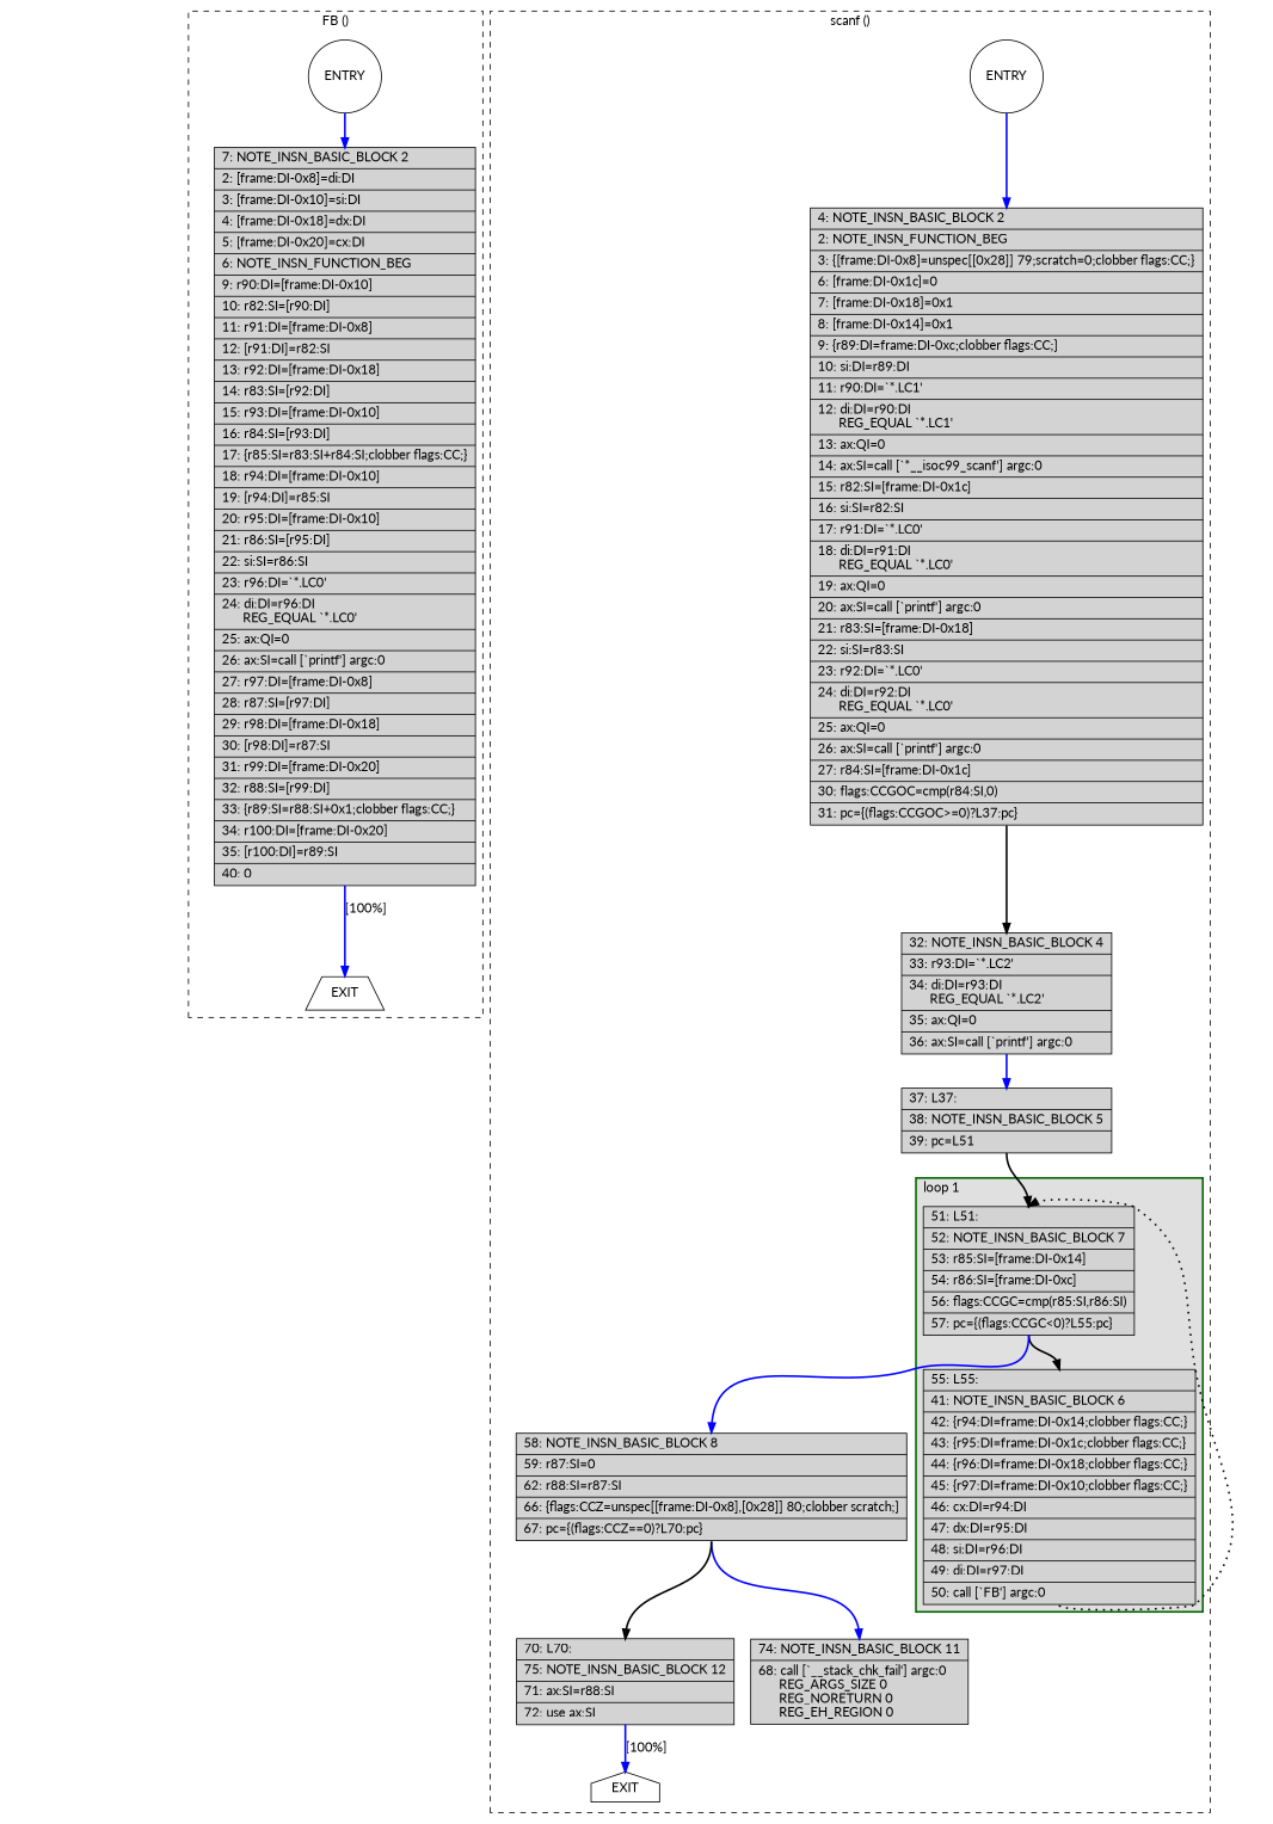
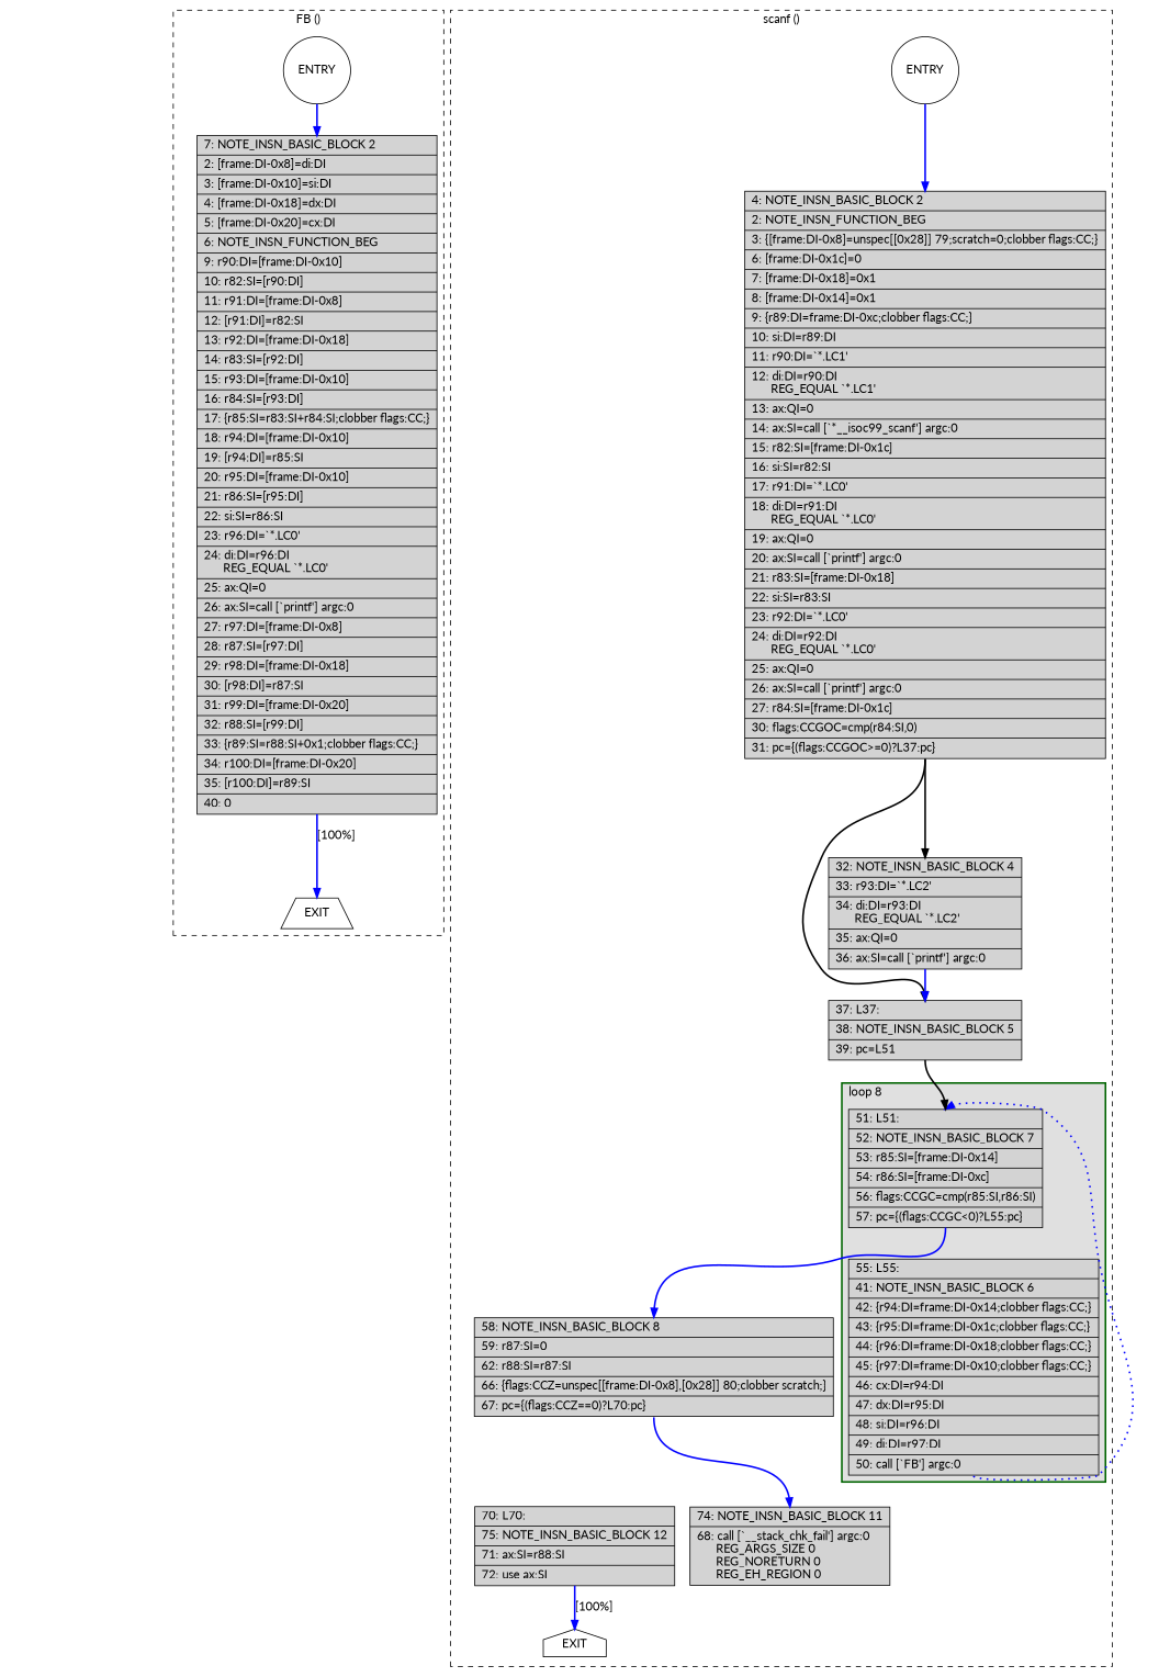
  digraph {
    fontname=Lato
    node [fillcolor=lightgrey fontname=Lato shape=record style=filled]
    edge [constraint=true fontname=Lato headport=n style="solid,bold" tailport=s color=blue weight=100]
    n1 [fillcolor=white label=ENTRY shape=circle]
    n2 [fillcolor=white label=EXIT shape=trapezium]
    n3 [label="{\ \ \ \ 7:\ NOTE_INSN_BASIC_BLOCK\ 2\l|\ \ \ \ 2:\ [frame:DI-0x8]=di:DI\l|\ \ \ \ 3:\ [frame:DI-0x10]=si:DI\l|\ \ \ \ 4:\ [frame:DI-0x18]=dx:DI\l|\ \ \ \ 5:\ [frame:DI-0x20]=cx:DI\l|\ \ \ \ 6:\ NOTE_INSN_FUNCTION_BEG\l|\ \ \ \ 9:\ r90:DI=[frame:DI-0x10]\l|\ \ \ 10:\ r82:SI=[r90:DI]\l|\ \ \ 11:\ r91:DI=[frame:DI-0x8]\l|\ \ \ 12:\ [r91:DI]=r82:SI\l|\ \ \ 13:\ r92:DI=[frame:DI-0x18]\l|\ \ \ 14:\ r83:SI=[r92:DI]\l|\ \ \ 15:\ r93:DI=[frame:DI-0x10]\l|\ \ \ 16:\ r84:SI=[r93:DI]\l|\ \ \ 17:\ \{r85:SI=r83:SI+r84:SI;clobber\ flags:CC;\}\l|\ \ \ 18:\ r94:DI=[frame:DI-0x10]\l|\ \ \ 19:\ [r94:DI]=r85:SI\l|\ \ \ 20:\ r95:DI=[frame:DI-0x10]\l|\ \ \ 21:\ r86:SI=[r95:DI]\l|\ \ \ 22:\ si:SI=r86:SI\l|\ \ \ 23:\ r96:DI=`*.LC0'\l|\ \ \ 24:\ di:DI=r96:DI\l\ \ \ \ \ \ REG_EQUAL\ `*.LC0'\l|\ \ \ 25:\ ax:QI=0\l|\ \ \ 26:\ ax:SI=call\ [`printf']\ argc:0\l|\ \ \ 27:\ r97:DI=[frame:DI-0x8]\l|\ \ \ 28:\ r87:SI=[r97:DI]\l|\ \ \ 29:\ r98:DI=[frame:DI-0x18]\l|\ \ \ 30:\ [r98:DI]=r87:SI\l|\ \ \ 31:\ r99:DI=[frame:DI-0x20]\l|\ \ \ 32:\ r88:SI=[r99:DI]\l|\ \ \ 33:\ \{r89:SI=r88:SI+0x1;clobber\ flags:CC;\}\l|\ \ \ 34:\ r100:DI=[frame:DI-0x20]\l|\ \ \ 35:\ [r100:DI]=r89:SI\l|\ \ \ 40:\ 0\l}"]
    n4 [label="{\ \ \ 51:\ L51:\l|\ \ \ 52:\ NOTE_INSN_BASIC_BLOCK\ 7\l|\ \ \ 53:\ r85:SI=[frame:DI-0x14]\l|\ \ \ 54:\ r86:SI=[frame:DI-0xc]\l|\ \ \ 56:\ flags:CCGC=cmp(r85:SI,r86:SI)\l|\ \ \ 57:\ pc=\{(flags:CCGC\<0)?L55:pc\}\l}"]
    n5 [label="{\ \ \ 55:\ L55:\l|\ \ \ 41:\ NOTE_INSN_BASIC_BLOCK\ 6\l|\ \ \ 42:\ \{r94:DI=frame:DI-0x14;clobber\ flags:CC;\}\l|\ \ \ 43:\ \{r95:DI=frame:DI-0x1c;clobber\ flags:CC;\}\l|\ \ \ 44:\ \{r96:DI=frame:DI-0x18;clobber\ flags:CC;\}\l|\ \ \ 45:\ \{r97:DI=frame:DI-0x10;clobber\ flags:CC;\}\l|\ \ \ 46:\ cx:DI=r94:DI\l|\ \ \ 47:\ dx:DI=r95:DI\l|\ \ \ 48:\ si:DI=r96:DI\l|\ \ \ 49:\ di:DI=r97:DI\l|\ \ \ 50:\ call\ [`FB']\ argc:0\l}"]
    n6 [label="{\ \ \ 58:\ NOTE_INSN_BASIC_BLOCK\ 8\l|\ \ \ 59:\ r87:SI=0\l|\ \ \ 62:\ r88:SI=r87:SI\l|\ \ \ 66:\ \{flags:CCZ=unspec[[frame:DI-0x8],[0x28]]\ 80;clobber\ scratch;\}\l|\ \ \ 67:\ pc=\{(flags:CCZ==0)?L70:pc\}\l}"]
    n7 [fillcolor=white label=ENTRY shape=circle]
    n8 [fillcolor=white label=EXIT shape=house]
    n9 [label="{\ \ \ \ 4:\ NOTE_INSN_BASIC_BLOCK\ 2\l|\ \ \ \ 2:\ NOTE_INSN_FUNCTION_BEG\l|\ \ \ \ 3:\ \{[frame:DI-0x8]=unspec[[0x28]]\ 79;scratch=0;clobber\ flags:CC;\}\l|\ \ \ \ 6:\ [frame:DI-0x1c]=0\l|\ \ \ \ 7:\ [frame:DI-0x18]=0x1\l|\ \ \ \ 8:\ [frame:DI-0x14]=0x1\l|\ \ \ \ 9:\ \{r89:DI=frame:DI-0xc;clobber\ flags:CC;\}\l|\ \ \ 10:\ si:DI=r89:DI\l|\ \ \ 11:\ r90:DI=`*.LC1'\l|\ \ \ 12:\ di:DI=r90:DI\l\ \ \ \ \ \ REG_EQUAL\ `*.LC1'\l|\ \ \ 13:\ ax:QI=0\l|\ \ \ 14:\ ax:SI=call\ [`*__isoc99_scanf']\ argc:0\l|\ \ \ 15:\ r82:SI=[frame:DI-0x1c]\l|\ \ \ 16:\ si:SI=r82:SI\l|\ \ \ 17:\ r91:DI=`*.LC0'\l|\ \ \ 18:\ di:DI=r91:DI\l\ \ \ \ \ \ REG_EQUAL\ `*.LC0'\l|\ \ \ 19:\ ax:QI=0\l|\ \ \ 20:\ ax:SI=call\ [`printf']\ argc:0\l|\ \ \ 21:\ r83:SI=[frame:DI-0x18]\l|\ \ \ 22:\ si:SI=r83:SI\l|\ \ \ 23:\ r92:DI=`*.LC0'\l|\ \ \ 24:\ di:DI=r92:DI\l\ \ \ \ \ \ REG_EQUAL\ `*.LC0'\l|\ \ \ 25:\ ax:QI=0\l|\ \ \ 26:\ ax:SI=call\ [`printf']\ argc:0\l|\ \ \ 27:\ r84:SI=[frame:DI-0x1c]\l|\ \ \ 30:\ flags:CCGOC=cmp(r84:SI,0)\l|\ \ \ 31:\ pc=\{(flags:CCGOC\>=0)?L37:pc\}\l}"]
    n10 [label="{\ \ \ 32:\ NOTE_INSN_BASIC_BLOCK\ 4\l|\ \ \ 33:\ r93:DI=`*.LC2'\l|\ \ \ 34:\ di:DI=r93:DI\l\ \ \ \ \ \ REG_EQUAL\ `*.LC2'\l|\ \ \ 35:\ ax:QI=0\l|\ \ \ 36:\ ax:SI=call\ [`printf']\ argc:0\l}"]
    n11 [label="{\ \ \ 37:\ L37:\l|\ \ \ 38:\ NOTE_INSN_BASIC_BLOCK\ 5\l|\ \ \ 39:\ pc=L51\l}"]
    n12 [label="{\ \ \ 74:\ NOTE_INSN_BASIC_BLOCK\ 11\l|\ \ \ 68:\ call\ [`__stack_chk_fail']\ argc:0\l\ \ \ \ \ \ REG_ARGS_SIZE\ 0\l\ \ \ \ \ \ REG_NORETURN\ 0\l\ \ \ \ \ \ REG_EH_REGION\ 0\l}"]
    n13 [label="{\ \ \ 70:\ L70:\l|\ \ \ 75:\ NOTE_INSN_BASIC_BLOCK\ 12\l|\ \ \ 71:\ ax:SI=r88:SI\l|\ \ \ 72:\ use\ ax:SI\l}"]
    subgraph cluster_1 {
      color=black
      label="FB ()"
      style=dashed
      n1
      n2
      n3
    }
    subgraph cluster_2 {
      color=black
      label="scanf ()"
      style=dashed
      n6
      n7
      n8
      n9
      n10
      n11
      n12
      n13
      subgraph cluster_3 {
        color=darkgreen
        fillcolor=grey88
-       label="loop 1"
+       label="loop 8"
        labeljust=l
        penwidth=2
        style=filled
        n4
        n5
      }
    }
    n1 -> n2 [style=invis color="" weight=""]
    n1 -> n3
    n3 -> n2 [label="[100%]"]
-   n4 -> n5 [color=black weight=10]
    n4 -> n6
-   n5 -> n4 [color=black constraint=false style="dotted,bold" weight=10]
+   n5 -> n4 [constraint=false style="dotted,bold" weight=10]
    n6 -> n12
-   n6 -> n13 [color=black weight=10]
    n7 -> n8 [style=invis color="" weight=""]
    n7 -> n9
    n9 -> n10 [color=black]
+   n9 -> n11 [color=black weight=10]
    n10 -> n11
    n11 -> n4 [color=black weight=10]
    n13 -> n8 [label="[100%]"]
  }
